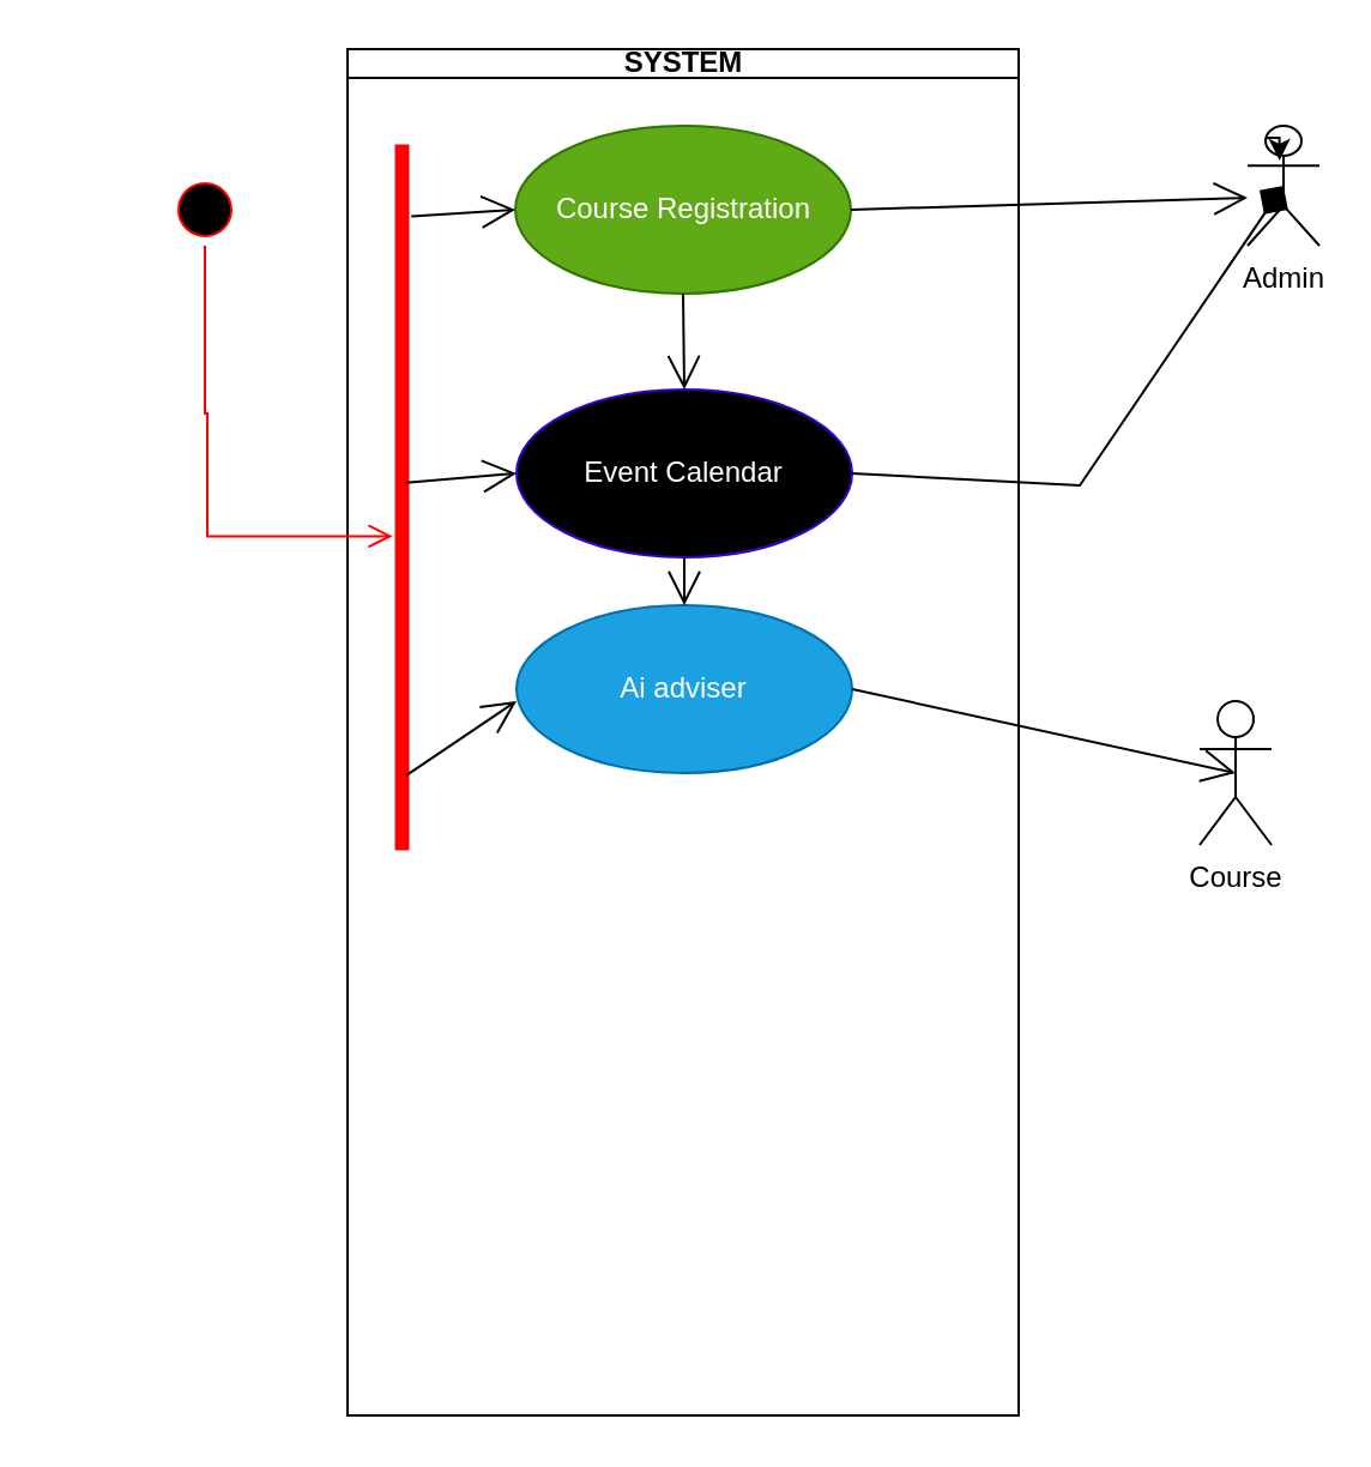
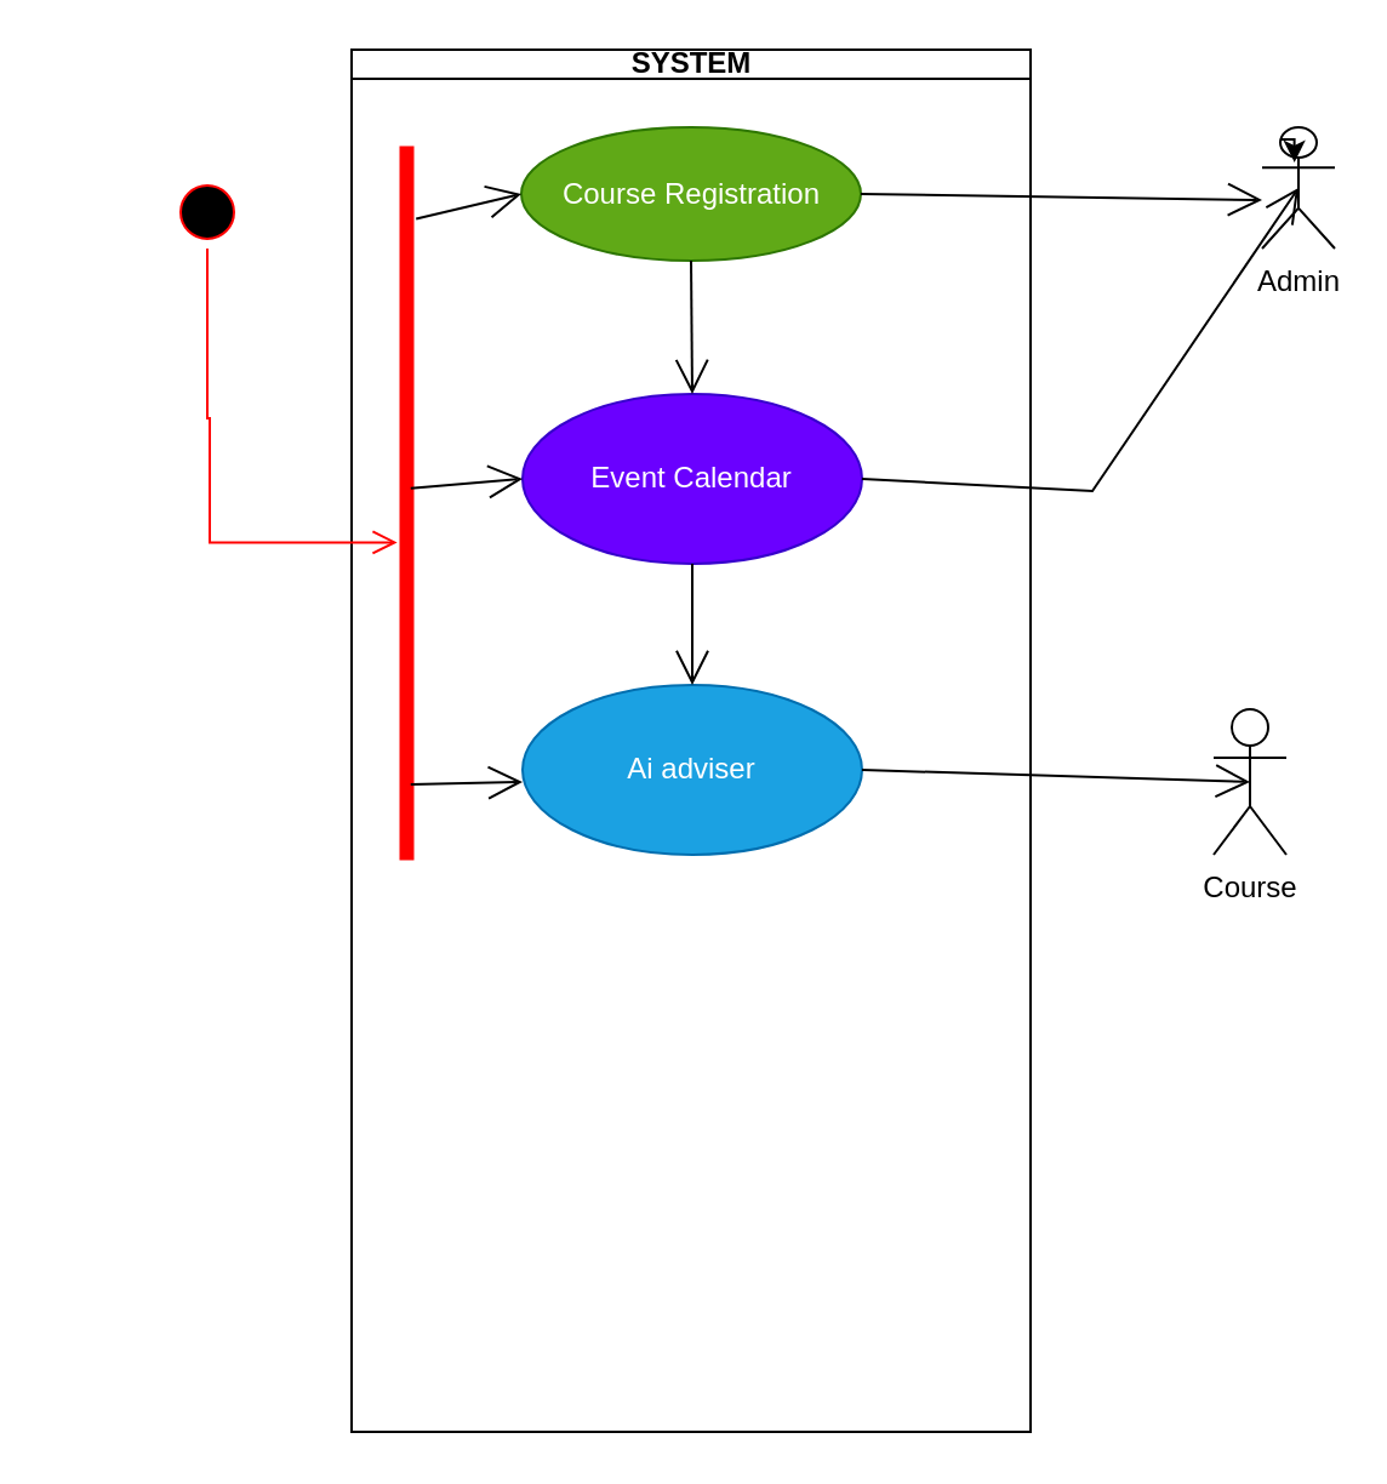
  <mxCell id="0" />
  <mxCell id="1" parent="0" />
  <mxCell id="2" value="SYSTEM" style="swimlane;whiteSpace=wrap;startSize=12;" parent="1" vertex="1"><mxGeometry x="144.5" y="20" width="280" height="570" as="geometry" /></mxCell>
- <mxCell id="3" value="Course Registration" style="ellipse;whiteSpace=wrap;html=1;fillColor=#60a917;fontColor=#ffffff;strokeColor=#2D7600;" vertex="1" parent="2"><mxGeometry x="70" y="32" width="140" height="70" as="geometry" /></mxCell>
- <mxCell id="4" value="Ai adviser" style="ellipse;whiteSpace=wrap;html=1;fillColor=#1ba1e2;fontColor=#ffffff;strokeColor=#006EAF;" vertex="1" parent="2"><mxGeometry x="70.5" y="232" width="140" height="70" as="geometry" /></mxCell>
- <mxCell id="5" value="Event Calendar" style="ellipse;whiteSpace=wrap;html=1;fillColor=#000000;fontColor=#ffffff;strokeColor=#3700CC;" vertex="1" parent="2"><mxGeometry x="70.5" y="142" width="140" height="70" as="geometry" /></mxCell>
+ <mxCell id="3" value="Course Registration" style="ellipse;whiteSpace=wrap;html=1;fillColor=#60a917;fontColor=#ffffff;strokeColor=#2D7600;" vertex="1" parent="2"><mxGeometry x="70" y="32" width="140" height="55" as="geometry" /></mxCell>
+ <mxCell id="4" value="Ai adviser" style="ellipse;whiteSpace=wrap;html=1;fillColor=#1ba1e2;fontColor=#ffffff;strokeColor=#006EAF;" vertex="1" parent="2"><mxGeometry x="70.5" y="262" width="140" height="70" as="geometry" /></mxCell>
+ <mxCell id="5" value="Event Calendar" style="ellipse;whiteSpace=wrap;html=1;fillColor=#6a00ff;fontColor=#ffffff;strokeColor=#3700CC;" vertex="1" parent="2"><mxGeometry x="70.5" y="142" width="140" height="70" as="geometry" /></mxCell>
  <mxCell id="6" value="" style="endArrow=open;endFill=1;endSize=12;html=1;rounded=0;entryX=0.5;entryY=0;entryDx=0;entryDy=0;exitX=0.5;exitY=1;exitDx=0;exitDy=0;" edge="1" parent="2" source="5" target="4"><mxGeometry width="160" relative="1" as="geometry"><mxPoint x="5.5" y="232" as="sourcePoint" /><mxPoint x="165.5" y="232" as="targetPoint" /></mxGeometry></mxCell>
  <mxCell id="7" value="" style="endArrow=open;endFill=1;endSize=12;html=1;rounded=0;exitX=0.5;exitY=1;exitDx=0;exitDy=0;entryX=0.5;entryY=0;entryDx=0;entryDy=0;" edge="1" parent="2" source="3" target="5"><mxGeometry width="160" relative="1" as="geometry"><mxPoint x="135.5" y="132" as="sourcePoint" /><mxPoint x="135.5" y="152" as="targetPoint" /><Array as="points" /></mxGeometry></mxCell>
  <mxCell id="8" value="" style="shape=line;html=1;strokeWidth=6;strokeColor=#ff0000;rotation=90;" vertex="1" parent="2"><mxGeometry x="-124.5" y="182" width="294.5" height="10" as="geometry" /></mxCell>
  <mxCell id="9" value="" style="endArrow=open;endFill=1;endSize=12;html=1;rounded=0;entryX=0;entryY=0.571;entryDx=0;entryDy=0;entryPerimeter=0;exitX=0.894;exitY=0.336;exitDx=0;exitDy=0;exitPerimeter=0;" edge="1" parent="2" source="8" target="4"><mxGeometry width="160" relative="1" as="geometry"><mxPoint x="-89.5" y="296.44" as="sourcePoint" /><mxPoint x="70.5" y="296.44" as="targetPoint" /></mxGeometry></mxCell>
  <mxCell id="10" value="" style="endArrow=open;endFill=1;endSize=12;html=1;rounded=0;entryX=0;entryY=0.5;entryDx=0;entryDy=0;exitX=0.479;exitY=0.336;exitDx=0;exitDy=0;exitPerimeter=0;" edge="1" parent="2" source="8" target="5"><mxGeometry width="160" relative="1" as="geometry"><mxPoint x="25.5" y="182" as="sourcePoint" /><mxPoint x="75.5" y="182" as="targetPoint" /></mxGeometry></mxCell>
  <mxCell id="11" value="" style="endArrow=open;endFill=1;endSize=12;html=1;rounded=0;entryX=0;entryY=0.5;entryDx=0;entryDy=0;exitX=0.102;exitY=0.114;exitDx=0;exitDy=0;exitPerimeter=0;" edge="1" parent="2" source="8" target="3"><mxGeometry width="160" relative="1" as="geometry"><mxPoint x="-89.5" y="66.44" as="sourcePoint" /><mxPoint x="70.5" y="66.44" as="targetPoint" /></mxGeometry></mxCell>
  <mxCell id="12" value="Course" style="shape=umlActor;verticalLabelPosition=bottom;verticalAlign=top;html=1;outlineConnect=0;" vertex="1" parent="1"><mxGeometry x="500" y="292" width="30" height="60" as="geometry" /></mxCell>
  <mxCell id="13" value="" style="ellipse;html=1;shape=startState;fillColor=#000000;strokeColor=#ff0000;" vertex="1" parent="1"><mxGeometry x="70" y="72" width="30" height="30" as="geometry" /></mxCell>
  <mxCell id="14" value="" style="edgeStyle=orthogonalEdgeStyle;html=1;verticalAlign=bottom;endArrow=open;endSize=8;strokeColor=#ff0000;rounded=0;entryX=0.555;entryY=0.892;entryDx=0;entryDy=0;entryPerimeter=0;" edge="1" source="13" parent="1" target="8"><mxGeometry relative="1" as="geometry"><mxPoint x="85" y="232" as="targetPoint" /><Array as="points"><mxPoint x="85" y="172" /><mxPoint x="86" y="223" /></Array></mxGeometry></mxCell>
  <mxCell id="15" value="" style="endArrow=open;endFill=1;endSize=12;html=1;rounded=0;entryX=0.5;entryY=0.5;entryDx=0;entryDy=0;entryPerimeter=0;exitX=1;exitY=0.5;exitDx=0;exitDy=0;" edge="1" parent="1" source="4" target="12"><mxGeometry width="160" relative="1" as="geometry"><mxPoint x="320" y="392" as="sourcePoint" /><mxPoint x="480" y="392" as="targetPoint" /></mxGeometry></mxCell>
  <mxCell id="16" value="Admin" style="shape=umlActor;verticalLabelPosition=bottom;verticalAlign=top;html=1;" vertex="1" parent="1"><mxGeometry x="520" y="52" width="30" height="50" as="geometry" /></mxCell>
- <mxCell id="17" value="" style="endArrow=diamond;endFill=1;endSize=12;html=1;rounded=0;entryX=0.5;entryY=0.5;entryDx=0;entryDy=0;entryPerimeter=0;exitX=1;exitY=0.5;exitDx=0;exitDy=0;" edge="1" parent="1" source="5" target="16"><mxGeometry width="160" relative="1" as="geometry"><mxPoint x="350" y="202" as="sourcePoint" /><mxPoint x="510" y="202" as="targetPoint" /><Array as="points"><mxPoint x="450" y="202" /></Array></mxGeometry></mxCell>
+ <mxCell id="17" value="" style="endArrow=open;endFill=1;endSize=12;html=1;rounded=0;entryX=0.5;entryY=0.5;entryDx=0;entryDy=0;entryPerimeter=0;exitX=1;exitY=0.5;exitDx=0;exitDy=0;" edge="1" parent="1" source="5" target="16"><mxGeometry width="160" relative="1" as="geometry"><mxPoint x="350" y="202" as="sourcePoint" /><mxPoint x="510" y="202" as="targetPoint" /><Array as="points"><mxPoint x="450" y="202" /></Array></mxGeometry></mxCell>
  <mxCell id="18" value="" style="endArrow=open;endFill=1;endSize=12;html=1;rounded=0;exitX=1;exitY=0.5;exitDx=0;exitDy=0;" edge="1" parent="1" source="3"><mxGeometry width="160" relative="1" as="geometry"><mxPoint x="360" y="86.44" as="sourcePoint" /><mxPoint x="520" y="82" as="targetPoint" /></mxGeometry></mxCell>
  <mxCell id="19" style="edgeStyle=orthogonalEdgeStyle;rounded=0;orthogonalLoop=1;jettySize=auto;html=1;exitX=0.25;exitY=0.1;exitDx=0;exitDy=0;exitPerimeter=0;entryX=0.444;entryY=0.289;entryDx=0;entryDy=0;entryPerimeter=0;" edge="1" parent="1" source="16" target="16"><mxGeometry relative="1" as="geometry" /></mxCell>
